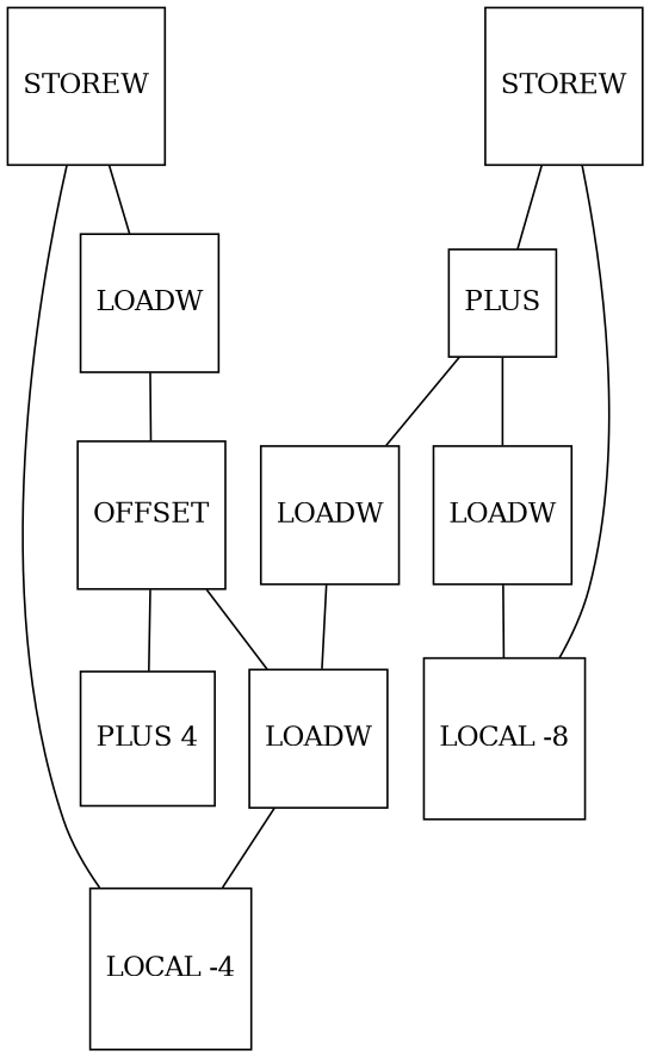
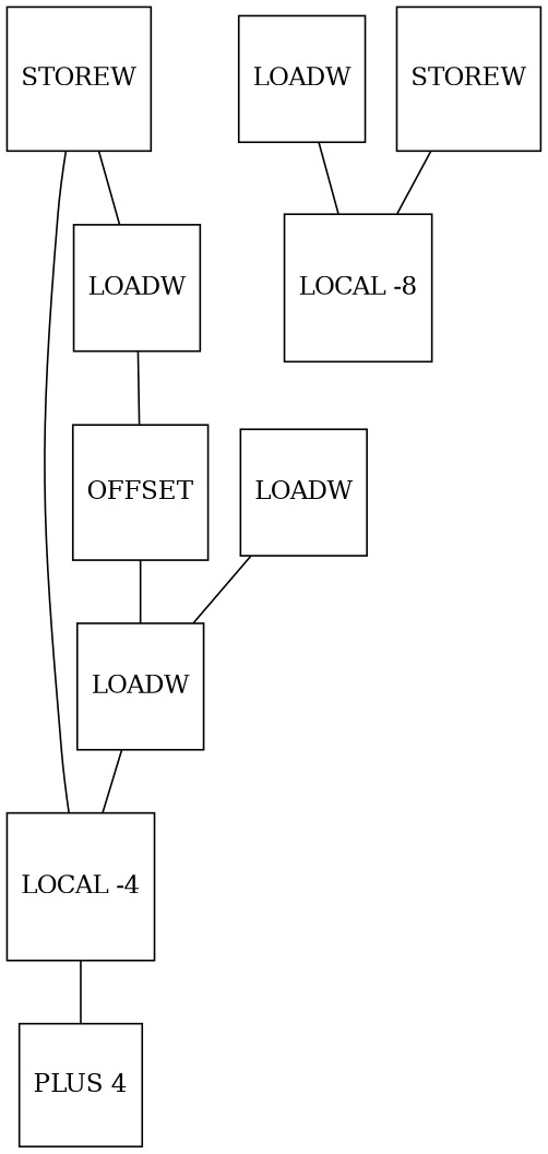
  graph {
    newrank=true
    node [shape=square]
    n1 [label=OFFSET]
    n2 [label=LOADW]
    n3 [label="PLUS 4"]
    n4 [label="LOCAL -4"]
    n5 [label=LOADW]
    n6 [label="LOCAL -8"]
    n7 [label=LOADW]
    n8 [label=LOADW]
    n9 [label=STOREW]
    n10 [label=STOREW]
-   n11 [label=PLUS]
    n1 -- n2
-   n1 -- n3
+   n4 -- n3
    n2 -- n4
    n5 -- n6
    n7 -- n2
    n8 -- n1
    n9 -- n4
    n9 -- n8
    n10 -- n6
-   n10 -- n11
-   n11 -- n5
-   n11 -- n7
  }
